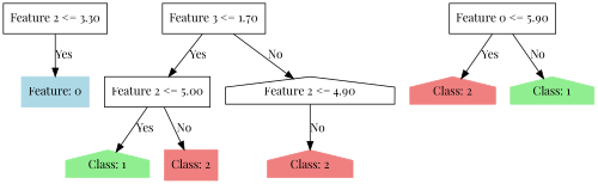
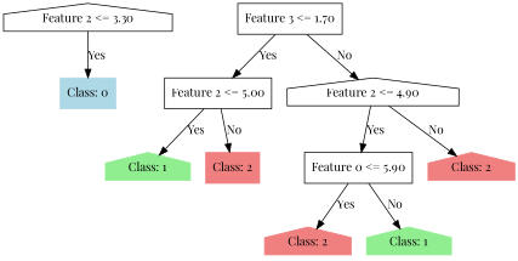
  digraph {
    fontname="Playfair Display"
    node [fontname="Playfair Display" shape=box style=filled]
    edge [fontname="Playfair Display"]
-   n1 [label="Feature 2 <= 3.30" style=""]
-   n2 [color=lightblue label="Feature: 0"]
+   n1 [label="Feature 2 <= 3.30" shape=house style=""]
+   n2 [color=lightblue label="Class: 0"]
    n3 [label="Feature 3 <= 1.70" style=""]
    n4 [label="Feature 2 <= 5.00" style=""]
    n5 [label="Feature 2 <= 4.90" shape=house style=""]
    n6 [color=lightgreen label="Class: 1" shape=house]
    n7 [color=lightcoral label="Class: 2"]
    n8 [label="Feature 0 <= 5.90" style=""]
    n9 [color=lightcoral label="Class: 2" shape=house]
    n10 [color=lightcoral label="Class: 2" shape=house]
    n11 [color=lightgreen label="Class: 1" shape=house]
    n1 -> n2 [label=Yes]
    n3 -> n4 [label=Yes]
    n3 -> n5 [label=No]
    n4 -> n6 [label=Yes]
    n4 -> n7 [label=No]
+   n5 -> n8 [label=Yes]
    n5 -> n9 [label=No]
    n8 -> n10 [label=Yes]
    n8 -> n11 [label=No]
  }
